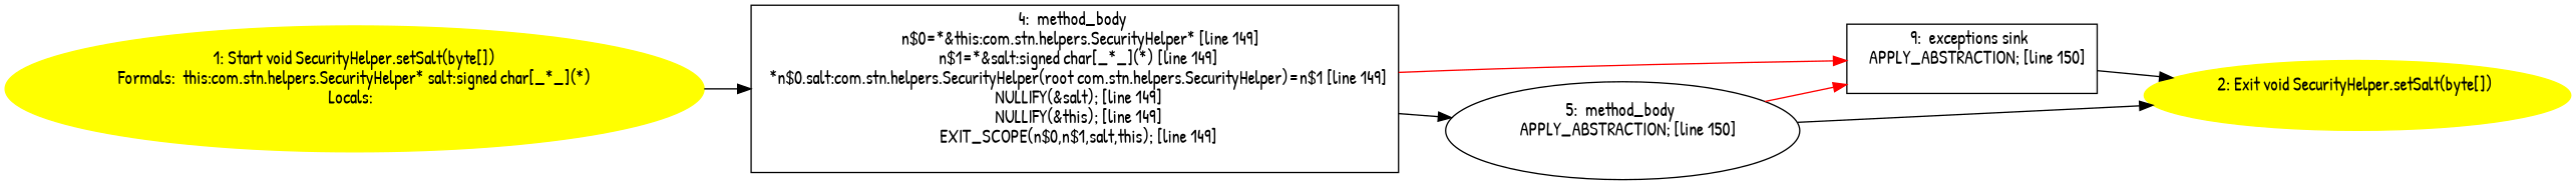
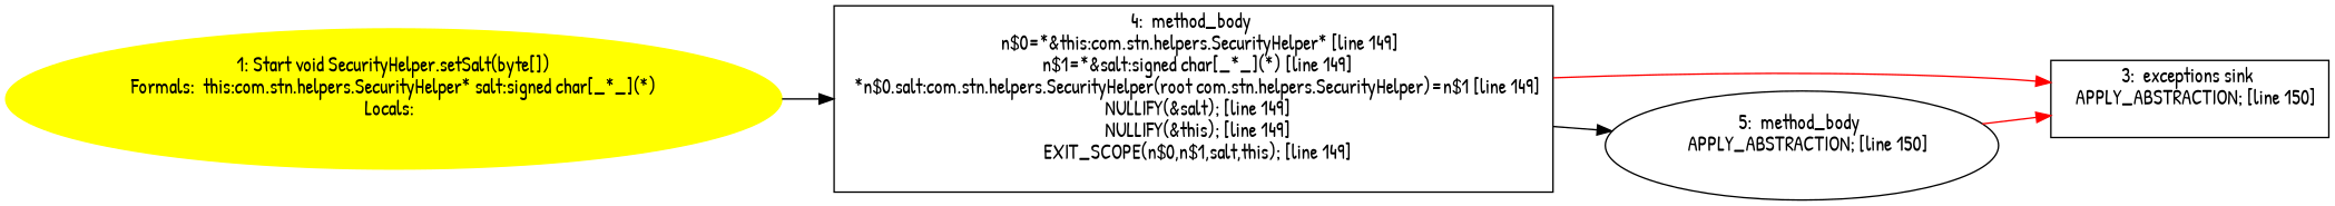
  digraph {
    fontname="Patrick Hand"
    rankdir=LR
    node [fontname="Patrick Hand"]
    edge [fontname="Patrick Hand"]
    n1 [color=yellow label="1: Start void SecurityHelper.setSalt(byte[])\nFormals:  this:com.stn.helpers.SecurityHelper* salt:signed char[_*_](*)\nLocals:  \n  " style=filled]
    n2 [label="4:  method_body \n   n$0=*&this:com.stn.helpers.SecurityHelper* [line 149]\n  n$1=*&salt:signed char[_*_](*) [line 149]\n  *n$0.salt:com.stn.helpers.SecurityHelper(root com.stn.helpers.SecurityHelper)=n$1 [line 149]\n  NULLIFY(&salt); [line 149]\n  NULLIFY(&this); [line 149]\n  EXIT_SCOPE(n$0,n$1,salt,this); [line 149]\n " shape=box]
-   n3 [label="9:  exceptions sink \n   APPLY_ABSTRACTION; [line 150]\n " shape=box]
+   n3 [label="3:  exceptions sink \n   APPLY_ABSTRACTION; [line 150]\n " shape=box]
    n4 [label="5:  method_body \n   APPLY_ABSTRACTION; [line 150]\n " shape=ellipse]
-   n5 [color=yellow label="2: Exit void SecurityHelper.setSalt(byte[]) \n  " style=filled]
    n1 -> n2
    n2 -> n3 [color=red]
    n2 -> n4
-   n3 -> n5
    n4 -> n3 [color=red]
-   n4 -> n5
  }
